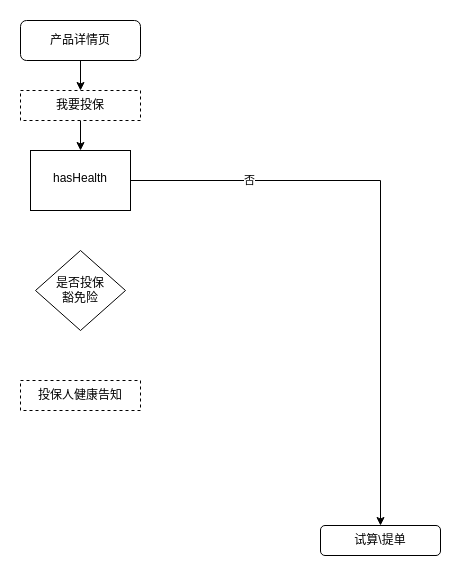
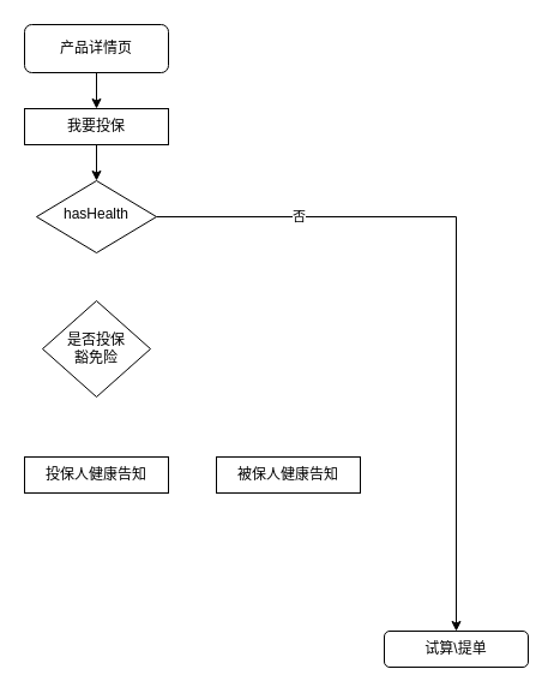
  <mxCell id="0" />
  <mxCell id="1" parent="0" />
  <mxCell id="2" style="edgeStyle=none;rounded=0;orthogonalLoop=1;jettySize=auto;html=1;exitX=0.5;exitY=1;exitDx=0;exitDy=0;" edge="1" parent="1" source="3" target="8"><mxGeometry relative="1" as="geometry" /></mxCell>
  <mxCell id="3" value="产品详情页" style="rounded=1;whiteSpace=wrap;html=1;fontSize=12;glass=0;strokeWidth=1;shadow=0;" parent="1" vertex="1"><mxGeometry x="20" y="20" width="120" height="40" as="geometry" /></mxCell>
  <mxCell id="4" style="edgeStyle=orthogonalEdgeStyle;rounded=0;orthogonalLoop=1;jettySize=auto;html=1;exitX=1;exitY=0.5;exitDx=0;exitDy=0;" edge="1" parent="1" source="6" target="9"><mxGeometry relative="1" as="geometry" /></mxCell>
  <mxCell id="5" value="否" style="edgeLabel;html=1;align=center;verticalAlign=middle;resizable=0;points=[];" vertex="1" connectable="0" parent="4"><mxGeometry x="-0.605" y="1" relative="1" as="geometry"><mxPoint as="offset" /></mxGeometry></mxCell>
- <mxCell id="6" value="hasHealth" style="whiteSpace=wrap;html=1;shadow=0;fontFamily=Helvetica;fontSize=12;align=center;strokeWidth=1;spacing=6;spacingTop=-4;rounded=0;" parent="1" vertex="1"><mxGeometry x="30" y="150" width="100" height="60" as="geometry" /></mxCell>
+ <mxCell id="6" value="hasHealth" style="rhombus;whiteSpace=wrap;html=1;shadow=0;fontFamily=Helvetica;fontSize=12;align=center;strokeWidth=1;spacing=6;spacingTop=-4;" parent="1" vertex="1"><mxGeometry x="30" y="150" width="100" height="60" as="geometry" /></mxCell>
  <mxCell id="7" style="edgeStyle=none;rounded=0;orthogonalLoop=1;jettySize=auto;html=1;exitX=0.5;exitY=1;exitDx=0;exitDy=0;" edge="1" parent="1" source="8" target="6"><mxGeometry relative="1" as="geometry" /></mxCell>
- <mxCell id="8" value="我要投保" style="rounded=0;whiteSpace=wrap;html=1;dashed=1;" vertex="1" parent="1"><mxGeometry x="20" y="90" width="120" height="30" as="geometry" /></mxCell>
+ <mxCell id="8" value="我要投保" style="rounded=0;whiteSpace=wrap;html=1;" vertex="1" parent="1"><mxGeometry x="20" y="90" width="120" height="30" as="geometry" /></mxCell>
  <mxCell id="9" value="试算\提单" style="rounded=1;whiteSpace=wrap;html=1;" vertex="1" parent="1"><mxGeometry x="320" y="525" width="120" height="30" as="geometry" /></mxCell>
  <mxCell id="10" value="是否投保&lt;br&gt;豁免险" style="rhombus;whiteSpace=wrap;html=1;" vertex="1" parent="1"><mxGeometry x="35" y="250" width="90" height="80" as="geometry" /></mxCell>
- <mxCell id="11" value="投保人健康告知" style="rounded=0;whiteSpace=wrap;html=1;dashed=1;" vertex="1" parent="1"><mxGeometry x="20" y="380" width="120" height="30" as="geometry" /></mxCell>
+ <mxCell id="11" value="投保人健康告知" style="rounded=0;whiteSpace=wrap;html=1;" vertex="1" parent="1"><mxGeometry x="20" y="380" width="120" height="30" as="geometry" /></mxCell>
+ <mxCell id="12" value="被保人健康告知" style="rounded=0;whiteSpace=wrap;html=1;" vertex="1" parent="1"><mxGeometry x="180" y="380" width="120" height="30" as="geometry" /></mxCell>
